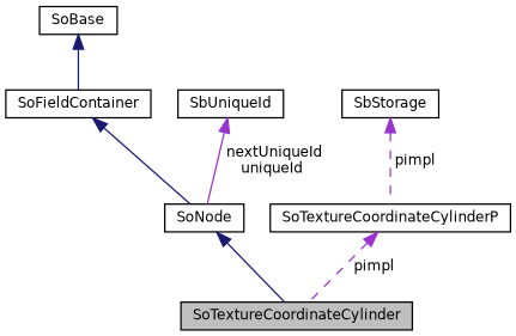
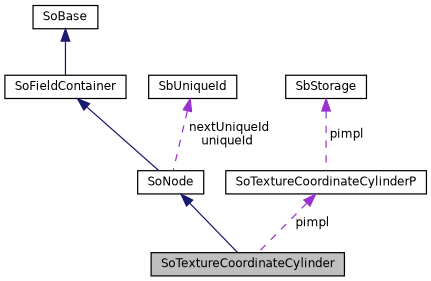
  digraph {
    node [color=black fillcolor=white fontname=Helvetica fontsize=10 shape=record style=filled]
    edge [color=midnightblue dir=back fontname=Helvetica fontsize=10 labelfontname=Helvetica labelfontsize=10 style=solid]
    n1 [fillcolor=grey75 fontcolor=black height=0.2 label=SoTextureCoordinateCylinder width=0.4]
    n2 [height=0.2 label=SoNode width=0.4]
    n3 [height=0.2 label=SoFieldContainer width=0.4]
    n4 [height=0.2 label=SoBase width=0.4]
    n5 [height=0.2 label=SbUniqueId width=0.4]
    n6 [height=0.2 label=SoTextureCoordinateCylinderP width=0.4]
    n7 [height=0.2 label=SbStorage width=0.4]
    n2 -> n1
    n3 -> n2
    n4 -> n3
-   n5 -> n2 [color=darkorchid3 label=" nextUniqueId\nuniqueId"]
+   n5 -> n2 [color=darkorchid3 label=" nextUniqueId\nuniqueId" style=dashed]
    n6 -> n1 [color=darkorchid3 label=" pimpl" style=dashed]
    n7 -> n6 [color=darkorchid3 label=" pimpl" style=dashed]
  }
